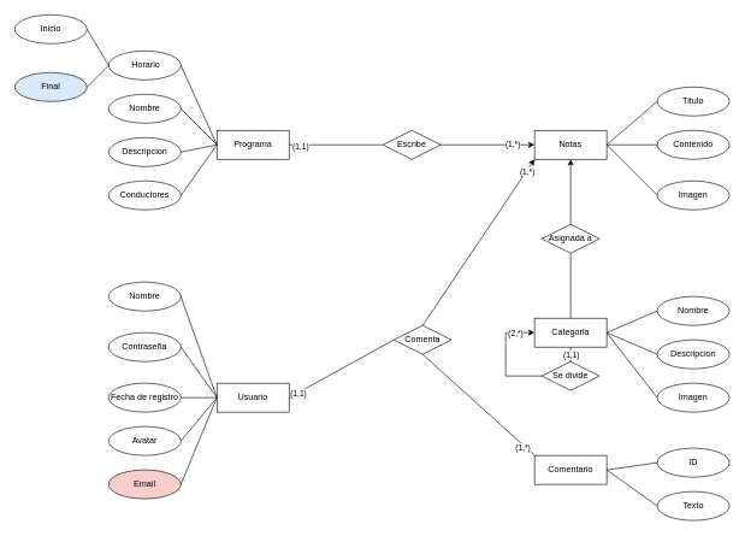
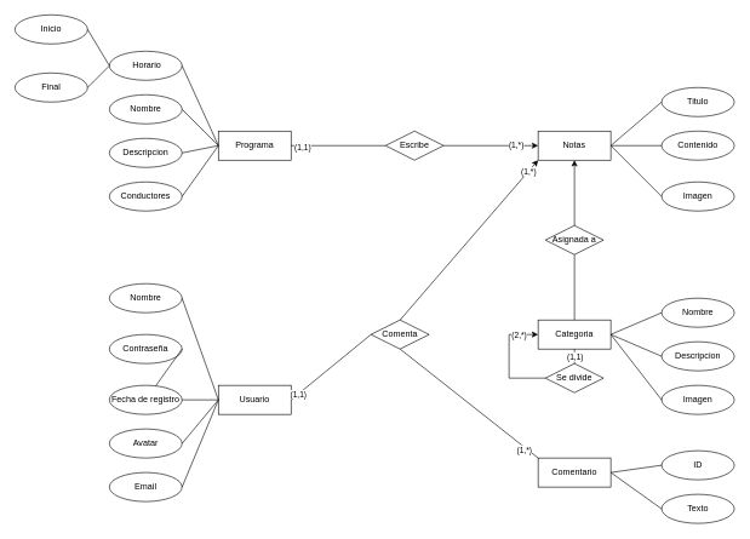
  <mxCell id="0" />
  <mxCell id="1" parent="0" />
  <mxCell id="2" value="Programa" style="whiteSpace=wrap;html=1;align=center;" parent="1" vertex="1"><mxGeometry x="300" y="180" width="100" height="40" as="geometry" /></mxCell>
- <mxCell id="3" value="Final" style="ellipse;whiteSpace=wrap;html=1;align=center;fillColor=#dae8fc;" parent="1" vertex="1"><mxGeometry x="20" y="100" width="100" height="40" as="geometry" /></mxCell>
+ <mxCell id="3" value="Final" style="ellipse;whiteSpace=wrap;html=1;align=center;" parent="1" vertex="1"><mxGeometry x="20" y="100" width="100" height="40" as="geometry" /></mxCell>
  <mxCell id="4" value="Inicio" style="ellipse;whiteSpace=wrap;html=1;align=center;" parent="1" vertex="1"><mxGeometry x="20" width="100" height="40" as="geometry" y="20" /></mxCell>
  <mxCell id="5" value="&amp;nbsp;Horario" style="ellipse;whiteSpace=wrap;html=1;align=center;" parent="1" vertex="1"><mxGeometry x="150" y="70" width="100" height="40" as="geometry" /></mxCell>
  <mxCell id="6" value="Conductores" style="ellipse;whiteSpace=wrap;html=1;align=center;" parent="1" vertex="1"><mxGeometry x="150" y="250" width="100" height="40" as="geometry" /></mxCell>
  <mxCell id="7" value="Descripcion" style="ellipse;whiteSpace=wrap;html=1;align=center;" parent="1" vertex="1"><mxGeometry x="150" y="190" width="100" height="40" as="geometry" /></mxCell>
  <mxCell id="8" value="Nombre" style="ellipse;whiteSpace=wrap;html=1;align=center;" parent="1" vertex="1"><mxGeometry x="150" y="130" width="100" height="40" as="geometry" /></mxCell>
  <mxCell id="9" value="" style="endArrow=none;html=1;rounded=0;exitX=1;exitY=0.5;exitDx=0;exitDy=0;entryX=0;entryY=0.5;entryDx=0;entryDy=0;" parent="1" source="6" target="2" edge="1"><mxGeometry width="50" height="50" relative="1" as="geometry"><mxPoint x="430" y="270" as="sourcePoint" /><mxPoint x="480" y="220" as="targetPoint" /></mxGeometry></mxCell>
  <mxCell id="10" value="" style="endArrow=none;html=1;rounded=0;exitX=1;exitY=0.5;exitDx=0;exitDy=0;entryX=0;entryY=0.5;entryDx=0;entryDy=0;" parent="1" source="7" target="2" edge="1"><mxGeometry width="50" height="50" relative="1" as="geometry"><mxPoint x="430" y="270" as="sourcePoint" /><mxPoint x="480" y="220" as="targetPoint" /></mxGeometry></mxCell>
  <mxCell id="11" value="" style="endArrow=none;html=1;rounded=0;exitX=1;exitY=0.5;exitDx=0;exitDy=0;entryX=0;entryY=0.5;entryDx=0;entryDy=0;" parent="1" source="8" target="2" edge="1"><mxGeometry width="50" height="50" relative="1" as="geometry"><mxPoint x="430" y="270" as="sourcePoint" /><mxPoint x="480" y="220" as="targetPoint" /></mxGeometry></mxCell>
  <mxCell id="12" value="" style="endArrow=none;html=1;rounded=0;exitX=1;exitY=0.5;exitDx=0;exitDy=0;entryX=0;entryY=0.5;entryDx=0;entryDy=0;" parent="1" source="5" target="2" edge="1"><mxGeometry width="50" height="50" relative="1" as="geometry"><mxPoint x="430" y="270" as="sourcePoint" /><mxPoint x="480" y="220" as="targetPoint" /></mxGeometry></mxCell>
  <mxCell id="13" value="" style="endArrow=none;html=1;rounded=0;exitX=1;exitY=0.5;exitDx=0;exitDy=0;entryX=0;entryY=0.5;entryDx=0;entryDy=0;" parent="1" source="3" target="5" edge="1"><mxGeometry width="50" height="50" relative="1" as="geometry"><mxPoint x="430" y="270" as="sourcePoint" /><mxPoint x="480" y="220" as="targetPoint" /></mxGeometry></mxCell>
  <mxCell id="14" value="" style="endArrow=none;html=1;rounded=0;exitX=1;exitY=0.5;exitDx=0;exitDy=0;entryX=0;entryY=0.5;entryDx=0;entryDy=0;" parent="1" source="4" target="5" edge="1"><mxGeometry width="50" height="50" relative="1" as="geometry"><mxPoint x="430" y="270" as="sourcePoint" /><mxPoint x="480" y="220" as="targetPoint" /></mxGeometry></mxCell>
  <mxCell id="15" value="Notas" style="whiteSpace=wrap;html=1;align=center;" parent="1" vertex="1"><mxGeometry x="740" y="180" width="100" height="40" as="geometry" /></mxCell>
  <mxCell id="16" value="Imagen" style="ellipse;whiteSpace=wrap;html=1;align=center;" parent="1" vertex="1"><mxGeometry x="910" y="250" width="100" height="40" as="geometry" /></mxCell>
  <mxCell id="17" value="Contenido" style="ellipse;whiteSpace=wrap;html=1;align=center;" parent="1" vertex="1"><mxGeometry x="910" y="180" width="100" height="40" as="geometry" /></mxCell>
  <mxCell id="18" value="Titulo" style="ellipse;whiteSpace=wrap;html=1;align=center;" parent="1" vertex="1"><mxGeometry x="910" y="120" width="100" height="40" as="geometry" /></mxCell>
  <mxCell id="19" value="" style="endArrow=none;html=1;rounded=0;exitX=0;exitY=0.5;exitDx=0;exitDy=0;entryX=1;entryY=0.5;entryDx=0;entryDy=0;" parent="1" source="18" target="15" edge="1"><mxGeometry width="50" height="50" relative="1" as="geometry"><mxPoint x="560" y="330" as="sourcePoint" /><mxPoint x="610" y="280" as="targetPoint" /></mxGeometry></mxCell>
  <mxCell id="20" value="" style="endArrow=none;html=1;rounded=0;exitX=0;exitY=0.5;exitDx=0;exitDy=0;entryX=1;entryY=0.5;entryDx=0;entryDy=0;" parent="1" source="16" target="15" edge="1"><mxGeometry width="50" height="50" relative="1" as="geometry"><mxPoint x="560" y="330" as="sourcePoint" /><mxPoint x="610" y="280" as="targetPoint" /></mxGeometry></mxCell>
  <mxCell id="21" value="" style="endArrow=none;html=1;rounded=0;exitX=0;exitY=0.5;exitDx=0;exitDy=0;entryX=1;entryY=0.5;entryDx=0;entryDy=0;" parent="1" source="17" target="15" edge="1"><mxGeometry width="50" height="50" relative="1" as="geometry"><mxPoint x="560" y="330" as="sourcePoint" /><mxPoint x="610" y="280" as="targetPoint" /></mxGeometry></mxCell>
  <mxCell id="22" value="Categoria" style="whiteSpace=wrap;html=1;align=center;" parent="1" vertex="1"><mxGeometry x="740" y="440" width="100" height="40" as="geometry" /></mxCell>
  <mxCell id="23" value="Imagen" style="ellipse;whiteSpace=wrap;html=1;align=center;" parent="1" vertex="1"><mxGeometry x="910" y="530" width="100" height="40" as="geometry" /></mxCell>
  <mxCell id="24" value="Descripcion" style="ellipse;whiteSpace=wrap;html=1;align=center;" parent="1" vertex="1"><mxGeometry x="910" y="470" width="100" height="40" as="geometry" /></mxCell>
  <mxCell id="25" value="Nombre" style="ellipse;whiteSpace=wrap;html=1;align=center;" parent="1" vertex="1"><mxGeometry x="910" y="410" width="100" height="40" as="geometry" /></mxCell>
  <mxCell id="26" value="" style="endArrow=none;html=1;rounded=0;exitX=0;exitY=0.5;exitDx=0;exitDy=0;entryX=1;entryY=0.5;entryDx=0;entryDy=0;" parent="1" source="23" target="22" edge="1"><mxGeometry width="50" height="50" relative="1" as="geometry"><mxPoint x="800" y="390" as="sourcePoint" /><mxPoint x="850" y="340" as="targetPoint" /></mxGeometry></mxCell>
  <mxCell id="27" value="" style="endArrow=none;html=1;rounded=0;exitX=0;exitY=0.5;exitDx=0;exitDy=0;entryX=1;entryY=0.5;entryDx=0;entryDy=0;" parent="1" source="24" target="22" edge="1"><mxGeometry width="50" height="50" relative="1" as="geometry"><mxPoint x="800" y="390" as="sourcePoint" /><mxPoint x="850" y="340" as="targetPoint" /></mxGeometry></mxCell>
  <mxCell id="28" value="" style="endArrow=none;html=1;rounded=0;exitX=0;exitY=0.5;exitDx=0;exitDy=0;entryX=1;entryY=0.5;entryDx=0;entryDy=0;" parent="1" source="25" target="22" edge="1"><mxGeometry width="50" height="50" relative="1" as="geometry"><mxPoint x="800" y="390" as="sourcePoint" /><mxPoint x="850" y="340" as="targetPoint" /></mxGeometry></mxCell>
  <mxCell id="29" value="Usuario" style="whiteSpace=wrap;html=1;align=center;" parent="1" vertex="1"><mxGeometry x="300" y="530" width="100" height="40" as="geometry" /></mxCell>
- <mxCell id="30" value="Email" style="ellipse;whiteSpace=wrap;html=1;align=center;fillColor=#f8cecc;" parent="1" vertex="1"><mxGeometry x="150" y="650" width="100" height="40" as="geometry" /></mxCell>
+ <mxCell id="30" value="Email" style="ellipse;whiteSpace=wrap;html=1;align=center;" parent="1" vertex="1"><mxGeometry x="150" y="650" width="100" height="40" as="geometry" /></mxCell>
  <mxCell id="31" value="Avatar" style="ellipse;whiteSpace=wrap;html=1;align=center;" parent="1" vertex="1"><mxGeometry x="150" y="590" width="100" height="40" as="geometry" /></mxCell>
  <mxCell id="32" value="Fecha de registro" style="ellipse;whiteSpace=wrap;html=1;align=center;" parent="1" vertex="1"><mxGeometry x="150" y="530" width="100" height="40" as="geometry" /></mxCell>
  <mxCell id="33" value="Contraseña" style="ellipse;whiteSpace=wrap;html=1;align=center;" parent="1" vertex="1"><mxGeometry x="150" y="460" width="100" height="40" as="geometry" /></mxCell>
  <mxCell id="34" value="Nombre" style="ellipse;whiteSpace=wrap;html=1;align=center;" parent="1" vertex="1"><mxGeometry x="150" y="390" width="100" height="40" as="geometry" /></mxCell>
  <mxCell id="35" value="" style="endArrow=none;html=1;rounded=0;exitX=1;exitY=0.5;exitDx=0;exitDy=0;entryX=0;entryY=0.5;entryDx=0;entryDy=0;" parent="1" source="34" target="29" edge="1"><mxGeometry width="50" height="50" relative="1" as="geometry"><mxPoint x="530" y="400" as="sourcePoint" /><mxPoint x="580" y="350" as="targetPoint" /></mxGeometry></mxCell>
- <mxCell id="36" value="" style="endArrow=none;html=1;rounded=0;exitX=1;exitY=0.5;exitDx=0;exitDy=0;entryX=0;entryY=0.5;entryDx=0;entryDy=0;" parent="1" source="33" target="29" edge="1"><mxGeometry width="50" height="50" relative="1" as="geometry"><mxPoint x="530" y="400" as="sourcePoint" /><mxPoint x="580" y="350" as="targetPoint" /></mxGeometry></mxCell>
+ <mxCell id="36" value="" style="endArrow=none;html=1;rounded=0;exitX=1;exitY=0.5;exitDx=0;exitDy=0;" parent="1" source="33" target="32" edge="1"><mxGeometry width="50" height="50" relative="1" as="geometry"><mxPoint x="530" y="400" as="sourcePoint" /><mxPoint x="580" y="350" as="targetPoint" /></mxGeometry></mxCell>
  <mxCell id="37" value="" style="endArrow=none;html=1;rounded=0;exitX=1;exitY=0.5;exitDx=0;exitDy=0;entryX=0;entryY=0.5;entryDx=0;entryDy=0;" parent="1" source="32" target="29" edge="1"><mxGeometry width="50" height="50" relative="1" as="geometry"><mxPoint x="530" y="400" as="sourcePoint" /><mxPoint x="580" y="350" as="targetPoint" /></mxGeometry></mxCell>
  <mxCell id="38" value="" style="endArrow=none;html=1;rounded=0;exitX=1;exitY=0.5;exitDx=0;exitDy=0;entryX=0;entryY=0.5;entryDx=0;entryDy=0;" parent="1" source="31" target="29" edge="1"><mxGeometry width="50" height="50" relative="1" as="geometry"><mxPoint x="530" y="400" as="sourcePoint" /><mxPoint x="580" y="350" as="targetPoint" /></mxGeometry></mxCell>
  <mxCell id="39" value="" style="endArrow=none;html=1;rounded=0;exitX=1;exitY=0.5;exitDx=0;exitDy=0;" parent="1" source="30" edge="1"><mxGeometry width="50" height="50" relative="1" as="geometry"><mxPoint x="530" y="400" as="sourcePoint" /><mxPoint x="300" y="550" as="targetPoint" /></mxGeometry></mxCell>
  <mxCell id="40" value="Comentario" style="whiteSpace=wrap;html=1;align=center;" parent="1" vertex="1"><mxGeometry x="740" y="630" width="100" height="40" as="geometry" /></mxCell>
  <mxCell id="41" value="Texto" style="ellipse;whiteSpace=wrap;html=1;align=center;" parent="1" vertex="1"><mxGeometry x="910" y="680" width="100" height="40" as="geometry" /></mxCell>
  <mxCell id="42" value="ID" style="ellipse;whiteSpace=wrap;html=1;align=center;" parent="1" vertex="1"><mxGeometry x="910" y="620" width="100" height="40" as="geometry" /></mxCell>
  <mxCell id="43" value="" style="endArrow=none;html=1;rounded=0;exitX=0;exitY=0.5;exitDx=0;exitDy=0;entryX=1;entryY=0.5;entryDx=0;entryDy=0;" parent="1" source="42" target="40" edge="1"><mxGeometry width="50" height="50" relative="1" as="geometry"><mxPoint x="530" y="400" as="sourcePoint" /><mxPoint x="580" y="350" as="targetPoint" /></mxGeometry></mxCell>
  <mxCell id="44" value="" style="endArrow=none;html=1;rounded=0;exitX=0;exitY=0.5;exitDx=0;exitDy=0;entryX=1;entryY=0.5;entryDx=0;entryDy=0;" parent="1" source="41" target="40" edge="1"><mxGeometry width="50" height="50" relative="1" as="geometry"><mxPoint x="530" y="400" as="sourcePoint" /><mxPoint x="580" y="350" as="targetPoint" /></mxGeometry></mxCell>
  <mxCell id="45" value="Escribe" style="shape=rhombus;perimeter=rhombusPerimeter;whiteSpace=wrap;html=1;align=center;" parent="1" vertex="1"><mxGeometry x="530" y="180" width="80" height="40" as="geometry" /></mxCell>
  <mxCell id="46" value="" style="endArrow=none;html=1;rounded=0;exitX=1;exitY=0.5;exitDx=0;exitDy=0;entryX=0;entryY=0.5;entryDx=0;entryDy=0;" parent="1" source="2" target="45" edge="1"><mxGeometry width="50" height="50" relative="1" as="geometry"><mxPoint x="530" y="400" as="sourcePoint" /><mxPoint x="580" y="350" as="targetPoint" /></mxGeometry></mxCell>
  <mxCell id="47" value="(1,1)" style="edgeLabel;html=1;align=center;verticalAlign=middle;resizable=0;points=[];" parent="46" vertex="1" connectable="0"><mxGeometry x="-0.769" y="-1" relative="1" as="geometry"><mxPoint as="offset" /></mxGeometry></mxCell>
  <mxCell id="48" value="" style="endArrow=classic;html=1;rounded=0;exitX=1;exitY=0.5;exitDx=0;exitDy=0;entryX=0;entryY=0.5;entryDx=0;entryDy=0;" parent="1" source="45" target="15" edge="1"><mxGeometry width="50" height="50" relative="1" as="geometry"><mxPoint x="530" y="400" as="sourcePoint" /><mxPoint x="580" y="350" as="targetPoint" /></mxGeometry></mxCell>
  <mxCell id="49" value="(1,*)" style="edgeLabel;html=1;align=center;verticalAlign=middle;resizable=0;points=[];" parent="48" vertex="1" connectable="0"><mxGeometry x="0.523" y="1" relative="1" as="geometry"><mxPoint as="offset" /></mxGeometry></mxCell>
  <mxCell id="50" value="Asignada a" style="shape=rhombus;perimeter=rhombusPerimeter;whiteSpace=wrap;html=1;align=center;" parent="1" vertex="1"><mxGeometry x="750" y="310" width="80" height="40" as="geometry" /></mxCell>
  <mxCell id="51" value="" style="endArrow=none;html=1;rounded=0;exitX=0.5;exitY=0;exitDx=0;exitDy=0;entryX=0.5;entryY=1;entryDx=0;entryDy=0;" parent="1" source="22" target="50" edge="1"><mxGeometry width="50" height="50" relative="1" as="geometry"><mxPoint x="680" y="420" as="sourcePoint" /><mxPoint x="730" y="370" as="targetPoint" /></mxGeometry></mxCell>
  <mxCell id="52" value="" style="endArrow=classic;html=1;rounded=0;exitX=0.5;exitY=0;exitDx=0;exitDy=0;entryX=0.5;entryY=1;entryDx=0;entryDy=0;" parent="1" source="50" target="15" edge="1"><mxGeometry width="50" height="50" relative="1" as="geometry"><mxPoint x="680" y="420" as="sourcePoint" /><mxPoint x="730" y="370" as="targetPoint" /></mxGeometry></mxCell>
- <mxCell id="53" value="Comenta" style="shape=rhombus;perimeter=rhombusPerimeter;whiteSpace=wrap;html=1;align=center;" parent="1" vertex="1"><mxGeometry x="545" y="450" width="80" height="40" as="geometry" /></mxCell>
+ <mxCell id="53" value="Comenta" style="shape=rhombus;perimeter=rhombusPerimeter;whiteSpace=wrap;html=1;align=center;" parent="1" vertex="1"><mxGeometry x="510" y="440" width="80" height="40" as="geometry" /></mxCell>
  <mxCell id="54" value="" style="endArrow=none;html=1;rounded=0;exitX=1;exitY=0.5;exitDx=0;exitDy=0;entryX=0;entryY=0.5;entryDx=0;entryDy=0;" parent="1" source="29" target="53" edge="1"><mxGeometry width="50" height="50" relative="1" as="geometry"><mxPoint x="680" y="420" as="sourcePoint" /><mxPoint x="730" y="370" as="targetPoint" /></mxGeometry></mxCell>
  <mxCell id="55" value="(1,1)" style="edgeLabel;html=1;align=center;verticalAlign=middle;resizable=0;points=[];" parent="54" vertex="1" connectable="0"><mxGeometry x="-0.832" relative="1" as="geometry"><mxPoint as="offset" /></mxGeometry></mxCell>
  <mxCell id="56" value="" style="endArrow=none;html=1;rounded=0;exitX=0;exitY=0;exitDx=0;exitDy=0;entryX=0.5;entryY=1;entryDx=0;entryDy=0;" parent="1" source="40" target="53" edge="1"><mxGeometry width="50" height="50" relative="1" as="geometry"><mxPoint x="680" y="420" as="sourcePoint" /><mxPoint x="730" y="370" as="targetPoint" /></mxGeometry></mxCell>
  <mxCell id="57" value="(1,*)" style="edgeLabel;html=1;align=center;verticalAlign=middle;resizable=0;points=[];" parent="56" vertex="1" connectable="0"><mxGeometry x="-0.816" y="3" relative="1" as="geometry"><mxPoint as="offset" /></mxGeometry></mxCell>
  <mxCell id="58" value="" style="endArrow=classic;html=1;rounded=0;exitX=0.5;exitY=0;exitDx=0;exitDy=0;entryX=0;entryY=1;entryDx=0;entryDy=0;" parent="1" source="53" target="15" edge="1"><mxGeometry width="50" height="50" relative="1" as="geometry"><mxPoint x="680" y="420" as="sourcePoint" /><mxPoint x="730" y="370" as="targetPoint" /></mxGeometry></mxCell>
  <mxCell id="59" value="(1,*)" style="edgeLabel;html=1;align=center;verticalAlign=middle;resizable=0;points=[];" vertex="1" connectable="0" parent="58"><mxGeometry x="0.86" relative="1" as="geometry"><mxPoint as="offset" /></mxGeometry></mxCell>
  <mxCell id="60" value="" style="endArrow=classic;html=1;rounded=0;entryX=0;entryY=0.5;entryDx=0;entryDy=0;" edge="1" parent="1" target="22"><mxGeometry width="50" height="50" relative="1" as="geometry"><mxPoint x="700" y="520" as="sourcePoint" /><mxPoint x="710" y="420" as="targetPoint" /><Array as="points"><mxPoint x="700" y="460" /></Array></mxGeometry></mxCell>
  <mxCell id="61" value="(2,*)" style="edgeLabel;html=1;align=center;verticalAlign=middle;resizable=0;points=[];" vertex="1" connectable="0" parent="60"><mxGeometry x="0.467" y="-1" relative="1" as="geometry"><mxPoint as="offset" /></mxGeometry></mxCell>
  <mxCell id="62" value="Se divide" style="shape=rhombus;perimeter=rhombusPerimeter;whiteSpace=wrap;html=1;align=center;" vertex="1" parent="1"><mxGeometry x="750" y="500" width="80" height="40" as="geometry" /></mxCell>
  <mxCell id="63" value="" style="endArrow=none;html=1;rounded=0;exitX=0;exitY=0.5;exitDx=0;exitDy=0;" edge="1" parent="1" source="62"><mxGeometry width="50" height="50" relative="1" as="geometry"><mxPoint x="660" y="470" as="sourcePoint" /><mxPoint x="700" y="520" as="targetPoint" /></mxGeometry></mxCell>
  <mxCell id="64" value="" style="endArrow=none;html=1;rounded=0;exitX=0.5;exitY=1;exitDx=0;exitDy=0;entryX=0.5;entryY=0;entryDx=0;entryDy=0;" edge="1" parent="1" source="22" target="62"><mxGeometry width="50" height="50" relative="1" as="geometry"><mxPoint x="660" y="470" as="sourcePoint" /><mxPoint x="710" y="420" as="targetPoint" /></mxGeometry></mxCell>
  <mxCell id="65" value="(1,1)" style="edgeLabel;html=1;align=center;verticalAlign=middle;resizable=0;points=[];" vertex="1" connectable="0" parent="64"><mxGeometry x="0.333" relative="1" as="geometry"><mxPoint y="-3" as="offset" /></mxGeometry></mxCell>
